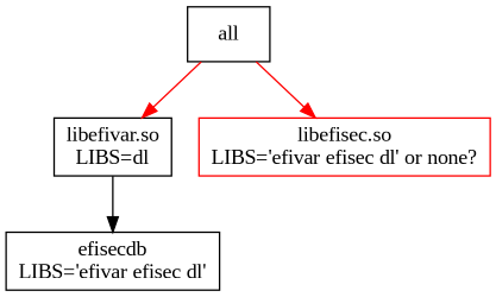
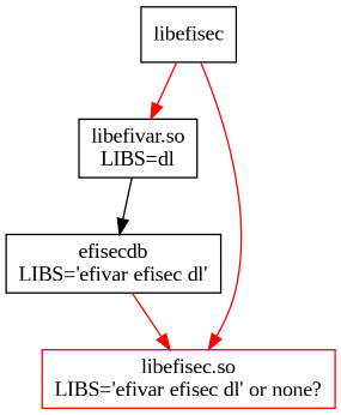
  digraph {
    fontname="Liberation Serif"
    node [fontname="Liberation Serif" shape=record]
    edge [fontname="Liberation Serif" color=red]
    n1 [label="libefivar.so\nLIBS=dl"]
    n2 [label="efisecdb\nLIBS='efivar efisec dl'"]
    n3 [color=red label="libefisec.so\nLIBS='efivar efisec dl' or none?"]
-   all
+   all [label=libefisec]
    n1 -> n2 [color=""]
+   n2 -> n3
    all -> n1
    all -> n3
  }
